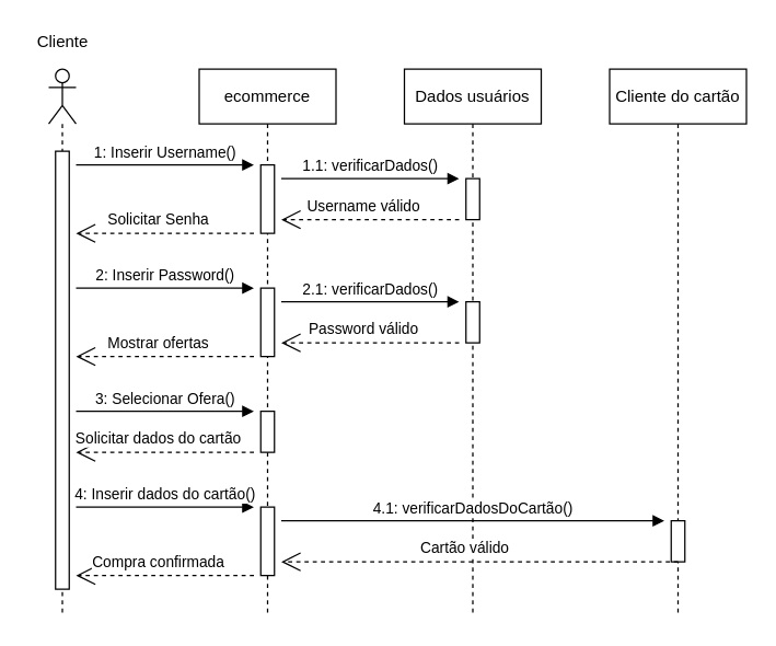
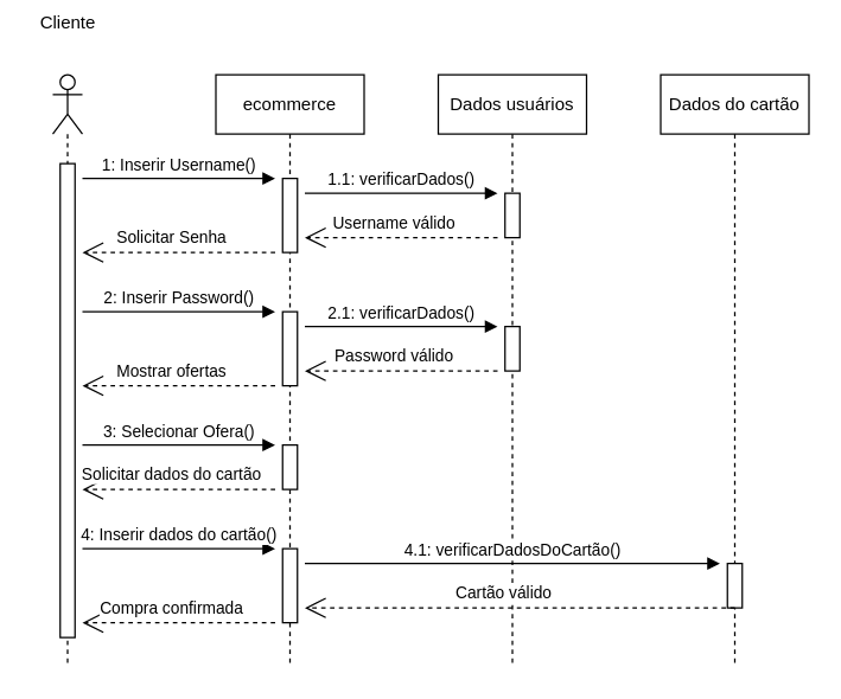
  <mxCell id="0" />
  <mxCell id="1" parent="0" />
  <mxCell id="2" value="" style="shape=umlLifeline;participant=umlActor;perimeter=lifelinePerimeter;whiteSpace=wrap;html=1;container=1;collapsible=0;recursiveResize=0;verticalAlign=top;spacingTop=36;outlineConnect=0;" vertex="1" parent="1"><mxGeometry x="35" y="50" width="20" height="400" as="geometry" /></mxCell>
  <mxCell id="3" value="" style="html=1;points=[];perimeter=orthogonalPerimeter;" vertex="1" parent="2"><mxGeometry x="5" y="60" width="10" height="320" as="geometry" /></mxCell>
- <mxCell id="4" value="Cliente" style="text;html=1;align=center;verticalAlign=middle;resizable=0;points=[];autosize=1;strokeColor=none;fillColor=none;" vertex="1" parent="1"><mxGeometry x="20" y="20" width="50" height="20" as="geometry" /></mxCell>
+ <mxCell id="4" value="Cliente" style="text;html=1;align=center;verticalAlign=middle;resizable=0;points=[];autosize=1;strokeColor=none;fillColor=none;" vertex="1" parent="1"><mxGeometry x="20" y="5" width="50" height="20" as="geometry" /></mxCell>
  <mxCell id="5" value="ecommerce" style="shape=umlLifeline;perimeter=lifelinePerimeter;whiteSpace=wrap;html=1;container=1;collapsible=0;recursiveResize=0;outlineConnect=0;" vertex="1" parent="1"><mxGeometry x="145" y="50" width="100" height="400" as="geometry" /></mxCell>
  <mxCell id="6" value="" style="html=1;points=[];perimeter=orthogonalPerimeter;" vertex="1" parent="5"><mxGeometry x="45" y="70" width="10" height="50" as="geometry" /></mxCell>
  <mxCell id="7" value="&lt;span style=&quot;color: rgba(0 , 0 , 0 , 0) ; font-family: monospace ; font-size: 0px&quot;&gt;%3CmxGraphModel%3E%3Croot%3E%3CmxCell%20id%3D%220%22%2F%3E%3CmxCell%20id%3D%221%22%20parent%3D%220%22%2F%3E%3CmxCell%20id%3D%222%22%20value%3D%22%22%20style%3D%22html%3D1%3Bpoints%3D%5B%5D%3Bperimeter%3DorthogonalPerimeter%3B%22%20vertex%3D%221%22%20parent%3D%221%22%3E%3CmxGeometry%20x%3D%22185%22%20y%3D%22200%22%20width%3D%2210%22%20height%3D%2250%22%20as%3D%22geometry%22%2F%3E%3C%2FmxCell%3E%3C%2Froot%3E%3C%2FmxGraphModel%3E&lt;/span&gt;" style="html=1;points=[];perimeter=orthogonalPerimeter;" vertex="1" parent="5"><mxGeometry x="45" y="160" width="10" height="50" as="geometry" /></mxCell>
  <mxCell id="8" value="" style="html=1;points=[];perimeter=orthogonalPerimeter;" vertex="1" parent="5"><mxGeometry x="45" y="250" width="10" height="30" as="geometry" /></mxCell>
  <mxCell id="9" value="" style="html=1;points=[];perimeter=orthogonalPerimeter;" vertex="1" parent="5"><mxGeometry x="45" y="320" width="10" height="50" as="geometry" /></mxCell>
- <mxCell id="10" value="Cliente do cartão" style="shape=umlLifeline;perimeter=lifelinePerimeter;whiteSpace=wrap;html=1;container=1;collapsible=0;recursiveResize=0;outlineConnect=0;" vertex="1" parent="1"><mxGeometry x="445" y="50" width="100" height="400" as="geometry" /></mxCell>
+ <mxCell id="10" value="Dados do cartão" style="shape=umlLifeline;perimeter=lifelinePerimeter;whiteSpace=wrap;html=1;container=1;collapsible=0;recursiveResize=0;outlineConnect=0;" vertex="1" parent="1"><mxGeometry x="445" y="50" width="100" height="400" as="geometry" /></mxCell>
  <mxCell id="11" value="" style="html=1;points=[];perimeter=orthogonalPerimeter;" vertex="1" parent="10"><mxGeometry x="45" y="330" width="10" height="30" as="geometry" /></mxCell>
  <mxCell id="12" value="Dados usuários" style="shape=umlLifeline;perimeter=lifelinePerimeter;whiteSpace=wrap;html=1;container=1;collapsible=0;recursiveResize=0;outlineConnect=0;" vertex="1" parent="1"><mxGeometry x="295" y="50" width="100" height="400" as="geometry" /></mxCell>
  <mxCell id="13" value="" style="html=1;points=[];perimeter=orthogonalPerimeter;" vertex="1" parent="12"><mxGeometry x="45" y="80" width="10" height="30" as="geometry" /></mxCell>
  <mxCell id="14" value="" style="html=1;points=[];perimeter=orthogonalPerimeter;" vertex="1" parent="12"><mxGeometry x="45" y="170" width="10" height="30" as="geometry" /></mxCell>
  <mxCell id="15" value="1: Inserir Username()" style="html=1;verticalAlign=bottom;endArrow=block;rounded=0;" edge="1" parent="1"><mxGeometry width="80" relative="1" as="geometry"><mxPoint x="55" y="120" as="sourcePoint" /><mxPoint x="185" y="120" as="targetPoint" /></mxGeometry></mxCell>
  <mxCell id="16" value="1.1: verificarDados()" style="html=1;verticalAlign=bottom;endArrow=block;rounded=0;" edge="1" parent="1"><mxGeometry width="80" relative="1" as="geometry"><mxPoint x="205" y="130" as="sourcePoint" /><mxPoint x="335" y="130" as="targetPoint" /></mxGeometry></mxCell>
  <mxCell id="17" value="Username válido" style="endArrow=open;endSize=12;dashed=1;html=1;rounded=0;" edge="1" parent="1"><mxGeometry x="0.077" y="-10" width="160" relative="1" as="geometry"><mxPoint x="335" y="160" as="sourcePoint" /><mxPoint x="205" y="160" as="targetPoint" /><mxPoint as="offset" /></mxGeometry></mxCell>
  <mxCell id="18" value="Solicitar Senha" style="endArrow=open;endSize=12;dashed=1;html=1;rounded=0;" edge="1" parent="1"><mxGeometry x="0.077" y="-10" width="160" relative="1" as="geometry"><mxPoint x="185" y="170" as="sourcePoint" /><mxPoint x="55" y="170" as="targetPoint" /><mxPoint as="offset" /></mxGeometry></mxCell>
  <mxCell id="19" value="2: Inserir Password()" style="html=1;verticalAlign=bottom;endArrow=block;rounded=0;" edge="1" parent="1"><mxGeometry width="80" relative="1" as="geometry"><mxPoint x="55" y="210" as="sourcePoint" /><mxPoint x="185" y="210" as="targetPoint" /></mxGeometry></mxCell>
  <mxCell id="20" value="Mostrar ofertas" style="endArrow=open;endSize=12;dashed=1;html=1;rounded=0;" edge="1" parent="1"><mxGeometry x="0.077" y="-10" width="160" relative="1" as="geometry"><mxPoint x="185" y="260" as="sourcePoint" /><mxPoint x="55" y="260" as="targetPoint" /><mxPoint as="offset" /></mxGeometry></mxCell>
  <mxCell id="21" value="2.1: verificarDados()" style="html=1;verticalAlign=bottom;endArrow=block;rounded=0;" edge="1" parent="1"><mxGeometry width="80" relative="1" as="geometry"><mxPoint x="205" y="220" as="sourcePoint" /><mxPoint x="335" y="220" as="targetPoint" /></mxGeometry></mxCell>
  <mxCell id="22" value="Password válido" style="endArrow=open;endSize=12;dashed=1;html=1;rounded=0;" edge="1" parent="1"><mxGeometry x="0.077" y="-10" width="160" relative="1" as="geometry"><mxPoint x="335" y="250" as="sourcePoint" /><mxPoint x="205" y="250" as="targetPoint" /><mxPoint as="offset" /></mxGeometry></mxCell>
  <mxCell id="23" value="3: Selecionar Ofera()" style="html=1;verticalAlign=bottom;endArrow=block;rounded=0;" edge="1" parent="1"><mxGeometry width="80" relative="1" as="geometry"><mxPoint x="55" y="300" as="sourcePoint" /><mxPoint x="185" y="300" as="targetPoint" /></mxGeometry></mxCell>
  <mxCell id="24" value="Solicitar dados do cartão" style="endArrow=open;endSize=12;dashed=1;html=1;rounded=0;" edge="1" parent="1"><mxGeometry x="0.077" y="-10" width="160" relative="1" as="geometry"><mxPoint x="185" y="330" as="sourcePoint" /><mxPoint x="55" y="330" as="targetPoint" /><mxPoint as="offset" /></mxGeometry></mxCell>
  <mxCell id="25" value="4: Inserir dados do cartão()" style="html=1;verticalAlign=bottom;endArrow=block;rounded=0;" edge="1" parent="1"><mxGeometry width="80" relative="1" as="geometry"><mxPoint x="55" y="370" as="sourcePoint" /><mxPoint x="185" y="370" as="targetPoint" /></mxGeometry></mxCell>
  <mxCell id="26" value="4.1: verificarDadosDoCartão()" style="html=1;verticalAlign=bottom;endArrow=block;rounded=0;" edge="1" parent="1"><mxGeometry width="80" relative="1" as="geometry"><mxPoint x="205" y="380" as="sourcePoint" /><mxPoint x="485" y="380" as="targetPoint" /></mxGeometry></mxCell>
  <mxCell id="27" value="Cartão válido" style="endArrow=open;endSize=12;dashed=1;html=1;rounded=0;" edge="1" parent="1"><mxGeometry x="0.077" y="-10" width="160" relative="1" as="geometry"><mxPoint x="495" y="410" as="sourcePoint" /><mxPoint x="205" y="410" as="targetPoint" /><mxPoint as="offset" /></mxGeometry></mxCell>
  <mxCell id="28" value="Compra confirmada" style="endArrow=open;endSize=12;dashed=1;html=1;rounded=0;" edge="1" parent="1"><mxGeometry x="0.077" y="-10" width="160" relative="1" as="geometry"><mxPoint x="185" y="420" as="sourcePoint" /><mxPoint x="55" y="420" as="targetPoint" /><mxPoint as="offset" /></mxGeometry></mxCell>
